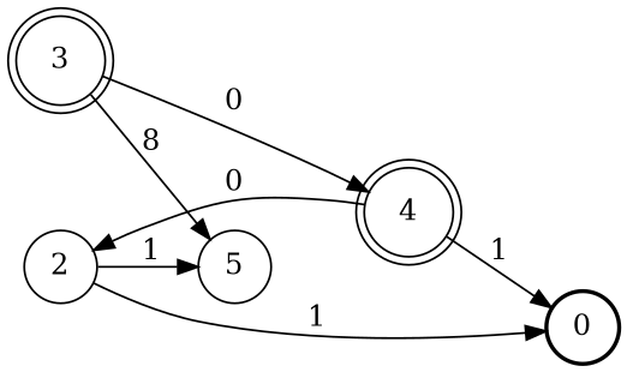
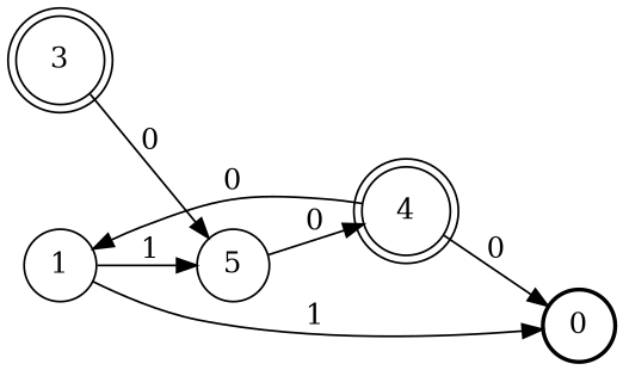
  digraph {
    rankdir=LR
    node [shape=circle]
    0 [style=bold]
-   2
+   2 [label=1]
    5
    3 [peripheries=2]
    4 [peripheries=2]
    2 -> 0 [label=1]
    2 -> 5 [label=1]
-   3 -> 4 [label=0]
-   3 -> 5 [label=8]
-   4 -> 0 [label=1]
+   5 -> 4 [label=0]
+   3 -> 5 [label=0]
+   4 -> 0 [label=0]
    4 -> 2 [label=0]
  }
